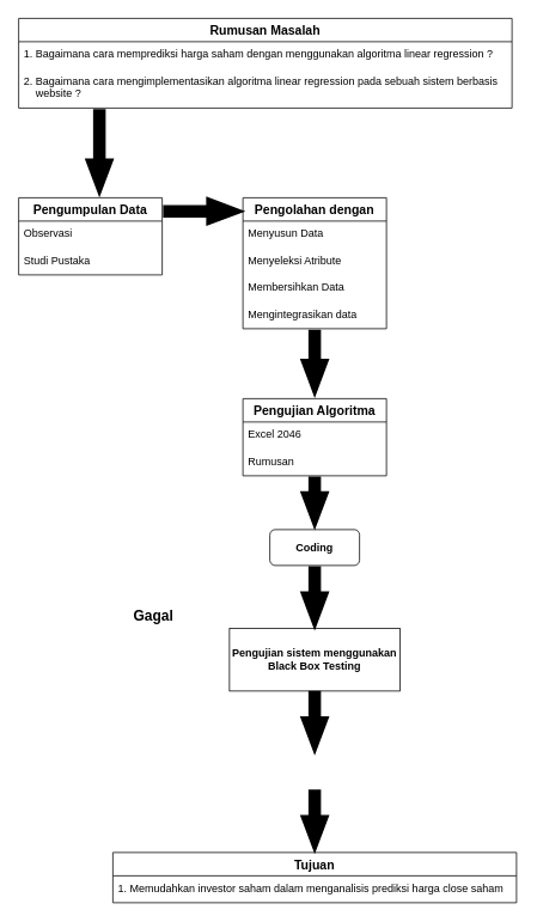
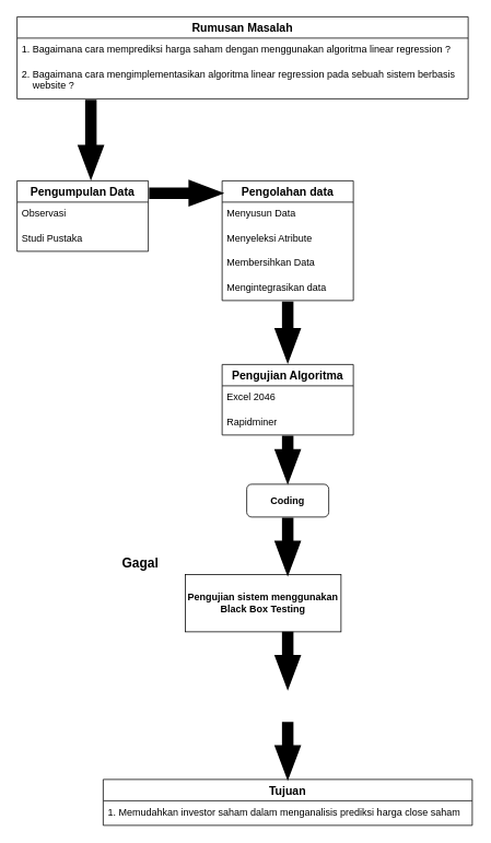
  <mxCell id="0" />
  <mxCell id="1" parent="0" />
  <mxCell id="2" value="Rumusan Masalah" style="swimlane;fontStyle=1;childLayout=stackLayout;horizontal=1;startSize=26;horizontalStack=0;resizeParent=1;resizeParentMax=0;resizeLast=0;collapsible=1;marginBottom=0;align=center;fontSize=14;" parent="1" vertex="1"><mxGeometry x="20" y="20" width="550" height="100" as="geometry" /></mxCell>
  <mxCell id="3" value="1. Bagaimana cara memprediksi harga saham dengan menggunakan algoritma linear regression ?" style="text;strokeColor=none;fillColor=none;spacingLeft=4;spacingRight=4;overflow=hidden;rotatable=0;points=[[0,0.5],[1,0.5]];portConstraint=eastwest;fontSize=12;" parent="2" vertex="1"><mxGeometry y="26" width="550" height="30" as="geometry" /></mxCell>
  <mxCell id="4" value="2. Bagaimana cara mengimplementasikan algoritma linear regression pada sebuah sistem berbasis&#10;    website ?" style="text;strokeColor=none;fillColor=none;spacingLeft=4;spacingRight=4;overflow=hidden;rotatable=0;points=[[0,0.5],[1,0.5]];portConstraint=eastwest;fontSize=12;" parent="2" vertex="1"><mxGeometry y="56" width="550" height="44" as="geometry" /></mxCell>
  <mxCell id="5" value="Pengumpulan Data" style="swimlane;fontStyle=1;childLayout=stackLayout;horizontal=1;startSize=26;horizontalStack=0;resizeParent=1;resizeParentMax=0;resizeLast=0;collapsible=1;marginBottom=0;align=center;fontSize=14;" parent="1" vertex="1"><mxGeometry x="20" y="220" width="160" height="86" as="geometry" /></mxCell>
  <mxCell id="6" value="Observasi" style="text;strokeColor=none;fillColor=none;spacingLeft=4;spacingRight=4;overflow=hidden;rotatable=0;points=[[0,0.5],[1,0.5]];portConstraint=eastwest;fontSize=12;" parent="5" vertex="1"><mxGeometry y="26" width="160" height="30" as="geometry" /></mxCell>
  <mxCell id="7" value="Studi Pustaka" style="text;strokeColor=none;fillColor=none;spacingLeft=4;spacingRight=4;overflow=hidden;rotatable=0;points=[[0,0.5],[1,0.5]];portConstraint=eastwest;fontSize=12;" parent="5" vertex="1"><mxGeometry y="56" width="160" height="30" as="geometry" /></mxCell>
- <mxCell id="8" value="Pengolahan dengan" style="swimlane;fontStyle=1;childLayout=stackLayout;horizontal=1;startSize=26;horizontalStack=0;resizeParent=1;resizeParentMax=0;resizeLast=0;collapsible=1;marginBottom=0;align=center;fontSize=14;" parent="1" vertex="1"><mxGeometry x="270" y="220" width="160" height="146" as="geometry" /></mxCell>
+ <mxCell id="8" value="Pengolahan data" style="swimlane;fontStyle=1;childLayout=stackLayout;horizontal=1;startSize=26;horizontalStack=0;resizeParent=1;resizeParentMax=0;resizeLast=0;collapsible=1;marginBottom=0;align=center;fontSize=14;" parent="1" vertex="1"><mxGeometry x="270" y="220" width="160" height="146" as="geometry" /></mxCell>
  <mxCell id="9" value="Menyusun Data" style="text;strokeColor=none;fillColor=none;spacingLeft=4;spacingRight=4;overflow=hidden;rotatable=0;points=[[0,0.5],[1,0.5]];portConstraint=eastwest;fontSize=12;" parent="8" vertex="1"><mxGeometry y="26" width="160" height="30" as="geometry" /></mxCell>
  <mxCell id="10" value="Menyeleksi Atribute" style="text;strokeColor=none;fillColor=none;spacingLeft=4;spacingRight=4;overflow=hidden;rotatable=0;points=[[0,0.5],[1,0.5]];portConstraint=eastwest;fontSize=12;" parent="8" vertex="1"><mxGeometry y="56" width="160" height="30" as="geometry" /></mxCell>
  <mxCell id="11" value="Membersihkan Data" style="text;strokeColor=none;fillColor=none;spacingLeft=4;spacingRight=4;overflow=hidden;rotatable=0;points=[[0,0.5],[1,0.5]];portConstraint=eastwest;fontSize=12;" parent="8" vertex="1"><mxGeometry y="86" width="160" height="30" as="geometry" /></mxCell>
  <mxCell id="12" value="Mengintegrasikan data" style="text;strokeColor=none;fillColor=none;spacingLeft=4;spacingRight=4;overflow=hidden;rotatable=0;points=[[0,0.5],[1,0.5]];portConstraint=eastwest;fontSize=12;" parent="8" vertex="1"><mxGeometry y="116" width="160" height="30" as="geometry" /></mxCell>
  <mxCell id="13" value="Pengujian Algoritma" style="swimlane;fontStyle=1;childLayout=stackLayout;horizontal=1;startSize=26;horizontalStack=0;resizeParent=1;resizeParentMax=0;resizeLast=0;collapsible=1;marginBottom=0;align=center;fontSize=14;" parent="1" vertex="1"><mxGeometry x="270" y="444" width="160" height="86" as="geometry" /></mxCell>
  <mxCell id="14" value="Excel 2046" style="text;strokeColor=none;fillColor=none;spacingLeft=4;spacingRight=4;overflow=hidden;rotatable=0;points=[[0,0.5],[1,0.5]];portConstraint=eastwest;fontSize=12;" parent="13" vertex="1"><mxGeometry y="26" width="160" height="30" as="geometry" /></mxCell>
- <mxCell id="15" value="Rumusan" style="text;strokeColor=none;fillColor=none;spacingLeft=4;spacingRight=4;overflow=hidden;rotatable=0;points=[[0,0.5],[1,0.5]];portConstraint=eastwest;fontSize=12;" parent="13" vertex="1"><mxGeometry y="56" width="160" height="30" as="geometry" /></mxCell>
+ <mxCell id="15" value="Rapidminer" style="text;strokeColor=none;fillColor=none;spacingLeft=4;spacingRight=4;overflow=hidden;rotatable=0;points=[[0,0.5],[1,0.5]];portConstraint=eastwest;fontSize=12;" parent="13" vertex="1"><mxGeometry y="56" width="160" height="30" as="geometry" /></mxCell>
  <mxCell id="16" value="&lt;b&gt;Coding&lt;/b&gt;" style="whiteSpace=wrap;html=1;align=center;rounded=1;" parent="1" vertex="1"><mxGeometry x="300" y="590" width="100" height="40" as="geometry" /></mxCell>
- <mxCell id="17" value="&lt;b&gt;Pengujian sistem menggunakan Black Box Testing&lt;/b&gt;" style="whiteSpace=wrap;html=1;align=center;" parent="1" vertex="1"><mxGeometry x="255.01" y="700" width="190" height="70" as="geometry" /></mxCell>
+ <mxCell id="17" value="&lt;b&gt;Pengujian sistem menggunakan Black Box Testing&lt;/b&gt;" style="whiteSpace=wrap;html=1;align=center;" parent="1" vertex="1"><mxGeometry x="225.01" y="700" width="190" height="70" as="geometry" /></mxCell>
  <mxCell id="18" value="Tujuan" style="swimlane;fontStyle=1;childLayout=stackLayout;horizontal=1;startSize=26;horizontalStack=0;resizeParent=1;resizeParentMax=0;resizeLast=0;collapsible=1;marginBottom=0;align=center;fontSize=14;" parent="1" vertex="1"><mxGeometry x="125.01" y="950" width="450" height="56" as="geometry" /></mxCell>
  <mxCell id="19" value="1. Memudahkan investor saham dalam menganalisis prediksi harga close saham" style="text;strokeColor=none;fillColor=none;spacingLeft=4;spacingRight=4;overflow=hidden;rotatable=0;points=[[0,0.5],[1,0.5]];portConstraint=eastwest;fontSize=12;" parent="18" vertex="1"><mxGeometry y="26" width="450" height="30" as="geometry" /></mxCell>
  <mxCell id="20" value="" style="verticalLabelPosition=bottom;verticalAlign=top;html=1;strokeWidth=2;shape=mxgraph.arrows2.arrow;dy=0.6;dx=40;notch=0;rotation=90;fillColor=#000000;" parent="1" vertex="1"><mxGeometry x="62.5" y="154.5" width="95" height="30" as="geometry" /></mxCell>
  <mxCell id="21" value="" style="verticalLabelPosition=bottom;verticalAlign=top;html=1;strokeWidth=2;shape=mxgraph.arrows2.arrow;dy=0.6;dx=40;notch=0;rotation=0;fillColor=#000000;" parent="1" vertex="1"><mxGeometry x="182" y="220" width="88" height="30" as="geometry" /></mxCell>
  <mxCell id="22" value="" style="verticalLabelPosition=bottom;verticalAlign=top;html=1;strokeWidth=2;shape=mxgraph.arrows2.arrow;dy=0.6;dx=40;notch=0;rotation=90;fillColor=#000000;" parent="1" vertex="1"><mxGeometry x="313.75" y="389.25" width="72.5" height="30" as="geometry" /></mxCell>
  <mxCell id="23" value="" style="verticalLabelPosition=bottom;verticalAlign=top;html=1;strokeWidth=2;shape=mxgraph.arrows2.arrow;dy=0.6;dx=40;notch=0;rotation=90;fillColor=#000000;" parent="1" vertex="1"><mxGeometry x="321.88" y="544.88" width="56.25" height="30" as="geometry" /></mxCell>
  <mxCell id="24" value="" style="verticalLabelPosition=bottom;verticalAlign=top;html=1;strokeWidth=2;shape=mxgraph.arrows2.arrow;dy=0.6;dx=40;notch=0;rotation=90;fillColor=#000000;" parent="1" vertex="1"><mxGeometry x="315.93" y="650.94" width="68.13" height="30" as="geometry" /></mxCell>
  <mxCell id="25" value="Gagal" style="text;html=1;align=center;verticalAlign=middle;resizable=0;points=[];autosize=1;strokeColor=none;fillColor=none;fontSize=16;fontStyle=1" parent="1" vertex="1"><mxGeometry x="140" y="675.94" width="60" height="20" as="geometry" /></mxCell>
  <mxCell id="26" value="" style="verticalLabelPosition=bottom;verticalAlign=top;html=1;strokeWidth=2;shape=mxgraph.arrows2.arrow;dy=0.6;dx=40;notch=0;rotation=90;fillColor=#000000;" parent="1" vertex="1"><mxGeometry x="315.93" y="790" width="68.13" height="30" as="geometry" /></mxCell>
  <mxCell id="27" value="" style="verticalLabelPosition=bottom;verticalAlign=top;html=1;strokeWidth=2;shape=mxgraph.arrows2.arrow;dy=0.6;dx=40;notch=0;rotation=90;fillColor=#000000;" parent="1" vertex="1"><mxGeometry x="315.93" y="900" width="68.13" height="30" as="geometry" /></mxCell>
